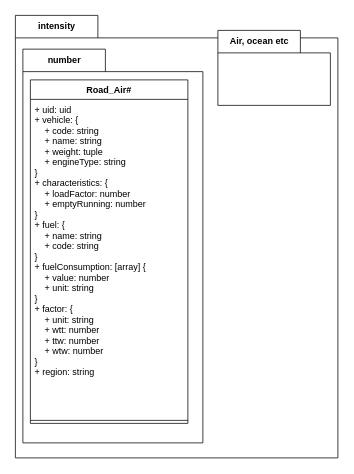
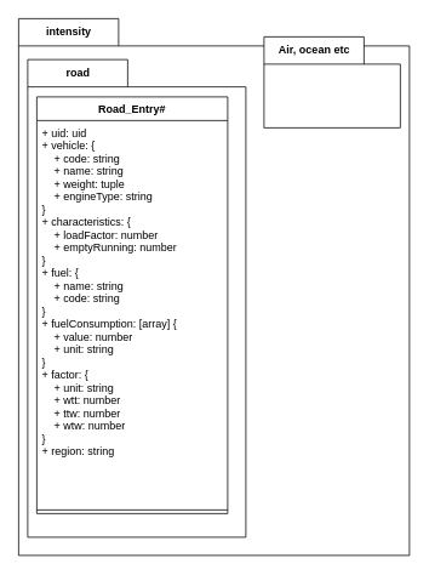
  <mxCell id="0" />
  <mxCell id="1" parent="0" />
  <mxCell id="2" value="intensity&lt;br&gt;" style="shape=folder;fontStyle=1;tabWidth=110;tabHeight=30;tabPosition=left;html=1;boundedLbl=1;labelInHeader=1;container=1;collapsible=0;recursiveResize=0;" parent="1" vertex="1"><mxGeometry x="20" y="20" width="430" height="590" as="geometry" /></mxCell>
- <mxCell id="3" value="number" style="shape=folder;fontStyle=1;tabWidth=110;tabHeight=30;tabPosition=left;html=1;boundedLbl=1;labelInHeader=1;container=1;collapsible=0;recursiveResize=0;" parent="2" vertex="1"><mxGeometry x="10" y="45" width="240" height="525" as="geometry" /></mxCell>
- <mxCell id="4" value="Road_Air#" style="swimlane;fontStyle=1;align=center;verticalAlign=top;childLayout=stackLayout;horizontal=1;startSize=26;horizontalStack=0;resizeParent=1;resizeParentMax=0;resizeLast=0;collapsible=1;marginBottom=0;" parent="3" vertex="1"><mxGeometry x="10" y="41" width="210" height="458" as="geometry" /></mxCell>
+ <mxCell id="3" value="road" style="shape=folder;fontStyle=1;tabWidth=110;tabHeight=30;tabPosition=left;html=1;boundedLbl=1;labelInHeader=1;container=1;collapsible=0;recursiveResize=0;" parent="2" vertex="1"><mxGeometry x="10" y="45" width="240" height="525" as="geometry" /></mxCell>
+ <mxCell id="4" value="Road_Entry#" style="swimlane;fontStyle=1;align=center;verticalAlign=top;childLayout=stackLayout;horizontal=1;startSize=26;horizontalStack=0;resizeParent=1;resizeParentMax=0;resizeLast=0;collapsible=1;marginBottom=0;" parent="3" vertex="1"><mxGeometry x="10" y="41" width="210" height="458" as="geometry" /></mxCell>
  <mxCell id="5" value="+ uid: uid&#10;+ vehicle: {&#10;    + code: string&#10;    + name: string&#10;    + weight: tuple&#10;    + engineType: string&#10;}&#10;+ characteristics: {&#10;    + loadFactor: number&#10;    + emptyRunning: number&#10;}&#10;+ fuel: {&#10;    + name: string&#10;    + code: string&#10;}&#10;+ fuelConsumption: [array] {&#10;    + value: number&#10;    + unit: string&#10;}&#10;+ factor: {    &#10;    + unit: string&#10;    + wtt: number&#10;    + ttw: number&#10;    + wtw: number&#10;}&#10;+ region: string" style="text;strokeColor=none;fillColor=none;align=left;verticalAlign=top;spacingLeft=4;spacingRight=4;overflow=hidden;rotatable=0;points=[[0,0.5],[1,0.5]];portConstraint=eastwest;" parent="4" vertex="1"><mxGeometry y="26" width="210" height="424" as="geometry" /></mxCell>
  <mxCell id="6" value="" style="line;strokeWidth=1;fillColor=none;align=left;verticalAlign=middle;spacingTop=-1;spacingLeft=3;spacingRight=3;rotatable=0;labelPosition=right;points=[];portConstraint=eastwest;strokeColor=inherit;" parent="4" vertex="1"><mxGeometry y="450" width="210" height="8" as="geometry" /></mxCell>
  <mxCell id="7" value="Air, ocean etc" style="shape=folder;fontStyle=1;tabWidth=110;tabHeight=30;tabPosition=left;html=1;boundedLbl=1;labelInHeader=1;container=1;collapsible=0;recursiveResize=0;" parent="2" vertex="1"><mxGeometry x="270" y="20" width="150" height="100" as="geometry" /></mxCell>
